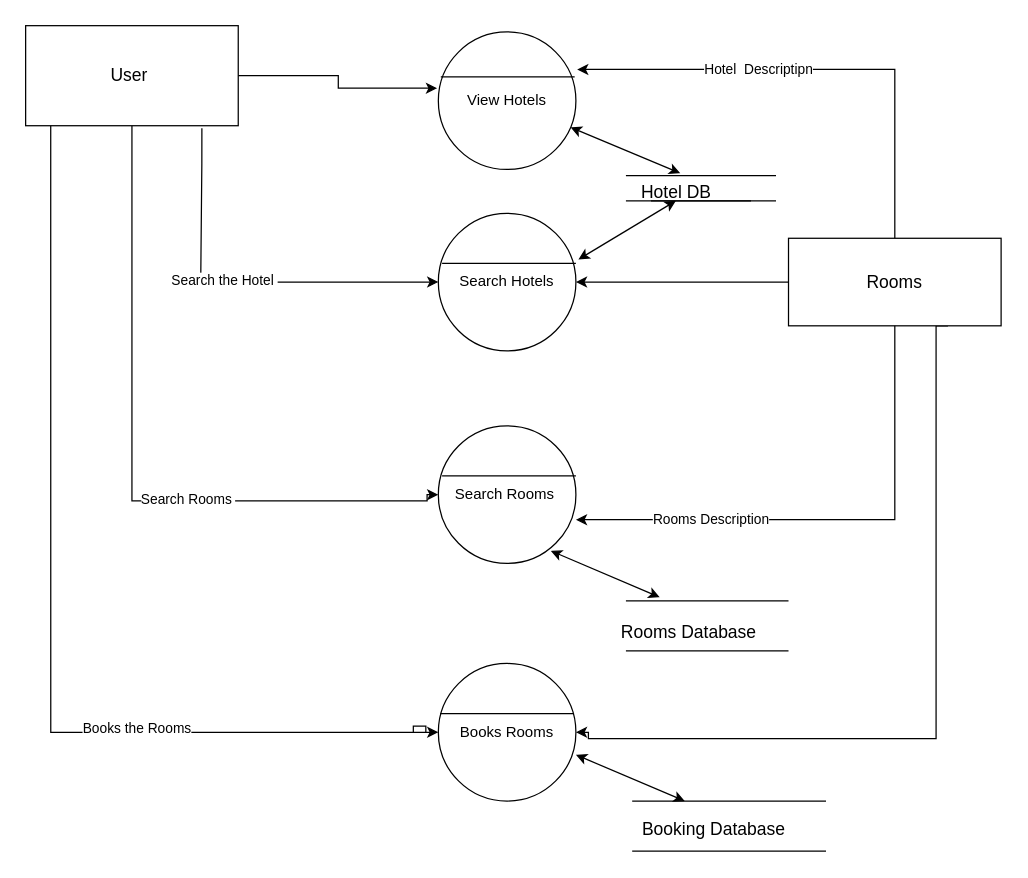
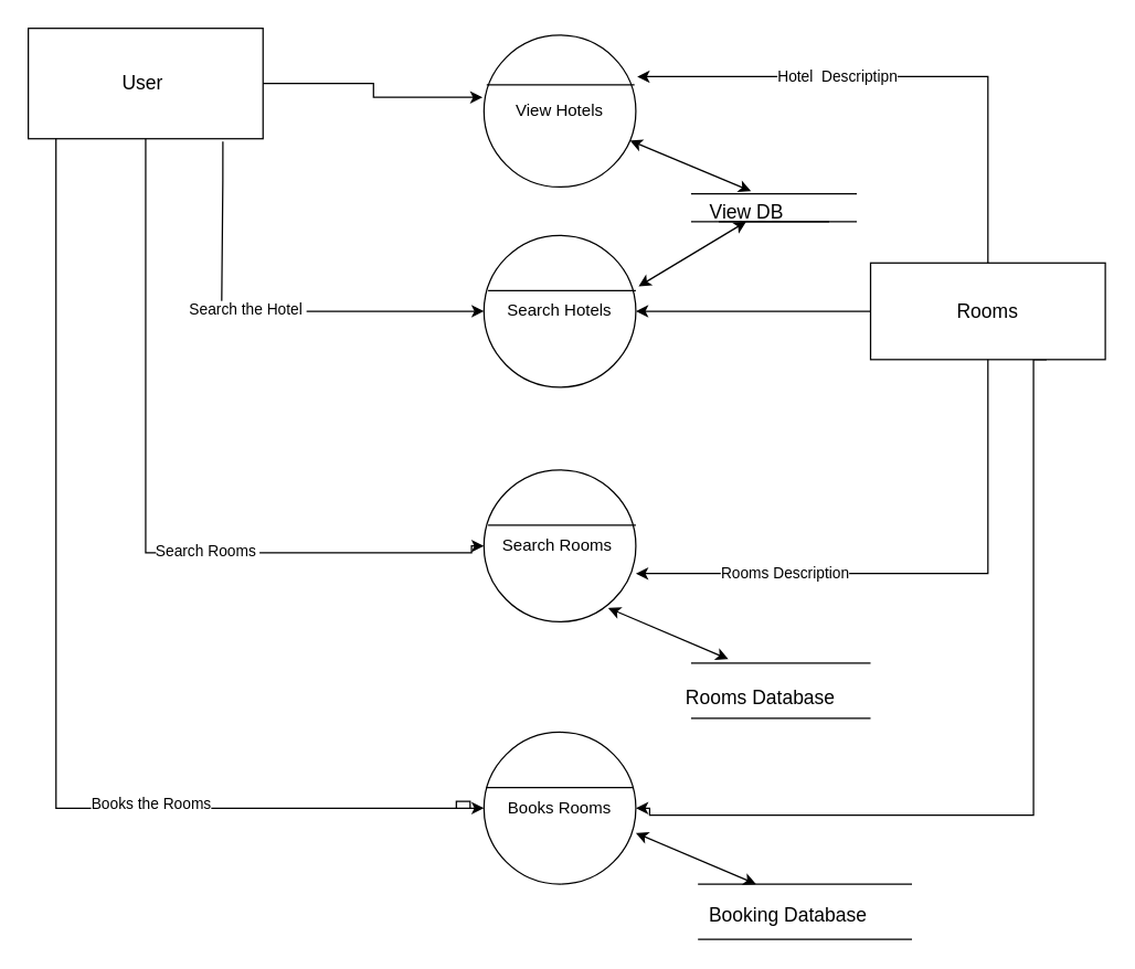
  <mxCell id="0" />
  <mxCell id="1" parent="0" />
  <mxCell id="2" style="edgeStyle=orthogonalEdgeStyle;rounded=0;orthogonalLoop=1;jettySize=auto;html=1;entryX=0;entryY=0.5;entryDx=0;entryDy=0;" edge="1" parent="1" source="4" target="7"><mxGeometry relative="1" as="geometry"><mxPoint x="340" y="400" as="targetPoint" /><Array as="points"><mxPoint x="105" y="400" /><mxPoint x="341" y="400" /><mxPoint x="341" y="395" /></Array></mxGeometry></mxCell>
  <mxCell id="3" value="Search Rooms&amp;nbsp;" style="edgeLabel;html=1;align=center;verticalAlign=middle;resizable=0;points=[];" vertex="1" connectable="0" parent="2"><mxGeometry x="0.25" y="2" relative="1" as="geometry"><mxPoint as="offset" /></mxGeometry></mxCell>
  <mxCell id="4" value="&lt;font style=&quot;font-size: 14px;&quot;&gt;User&amp;nbsp;&lt;/font&gt;" style="rounded=0;whiteSpace=wrap;html=1;" vertex="1" parent="1"><mxGeometry x="20" y="20" width="170" height="80" as="geometry" /></mxCell>
  <mxCell id="5" value="View Hotels" style="ellipse;whiteSpace=wrap;html=1;aspect=fixed;" vertex="1" parent="1"><mxGeometry x="350" y="25" width="110" height="110" as="geometry" /></mxCell>
  <mxCell id="6" value="Search Hotels" style="ellipse;whiteSpace=wrap;html=1;aspect=fixed;" vertex="1" parent="1"><mxGeometry x="350" y="170" width="110" height="110" as="geometry" /></mxCell>
  <mxCell id="7" value="Search Rooms&amp;nbsp;" style="ellipse;whiteSpace=wrap;html=1;aspect=fixed;" vertex="1" parent="1"><mxGeometry x="350" y="340" width="110" height="110" as="geometry" /></mxCell>
  <mxCell id="8" value="Books Rooms" style="ellipse;whiteSpace=wrap;html=1;aspect=fixed;" vertex="1" parent="1"><mxGeometry x="350" y="530" width="110" height="110" as="geometry" /></mxCell>
  <mxCell id="9" value="" style="endArrow=none;html=1;rounded=0;exitX=0.018;exitY=0.327;exitDx=0;exitDy=0;exitPerimeter=0;entryX=0.991;entryY=0.327;entryDx=0;entryDy=0;entryPerimeter=0;" edge="1" parent="1" source="5" target="5"><mxGeometry width="50" height="50" relative="1" as="geometry"><mxPoint x="370" y="110" as="sourcePoint" /><mxPoint x="420" y="60" as="targetPoint" /></mxGeometry></mxCell>
  <mxCell id="10" value="" style="endArrow=none;html=1;rounded=0;exitX=0.018;exitY=0.327;exitDx=0;exitDy=0;exitPerimeter=0;entryX=0.991;entryY=0.327;entryDx=0;entryDy=0;entryPerimeter=0;" edge="1" parent="1"><mxGeometry width="50" height="50" relative="1" as="geometry"><mxPoint x="353" y="210" as="sourcePoint" /><mxPoint x="460" y="210" as="targetPoint" /></mxGeometry></mxCell>
  <mxCell id="11" value="" style="endArrow=none;html=1;rounded=0;exitX=0.018;exitY=0.327;exitDx=0;exitDy=0;exitPerimeter=0;entryX=0.991;entryY=0.327;entryDx=0;entryDy=0;entryPerimeter=0;" edge="1" parent="1"><mxGeometry width="50" height="50" relative="1" as="geometry"><mxPoint x="353" y="380" as="sourcePoint" /><mxPoint x="460" y="380" as="targetPoint" /></mxGeometry></mxCell>
  <mxCell id="12" value="" style="endArrow=none;html=1;rounded=0;exitX=0.018;exitY=0.327;exitDx=0;exitDy=0;exitPerimeter=0;entryX=0.991;entryY=0.327;entryDx=0;entryDy=0;entryPerimeter=0;" edge="1" parent="1"><mxGeometry width="50" height="50" relative="1" as="geometry"><mxPoint x="351.5" y="570" as="sourcePoint" /><mxPoint x="458.5" y="570" as="targetPoint" /></mxGeometry></mxCell>
  <mxCell id="13" style="edgeStyle=orthogonalEdgeStyle;rounded=0;orthogonalLoop=1;jettySize=auto;html=1;entryX=1;entryY=0.5;entryDx=0;entryDy=0;" edge="1" parent="1" source="15" target="6"><mxGeometry relative="1" as="geometry" /></mxCell>
  <mxCell id="14" style="edgeStyle=orthogonalEdgeStyle;rounded=0;orthogonalLoop=1;jettySize=auto;html=1;exitX=0.75;exitY=1;exitDx=0;exitDy=0;entryX=1;entryY=0.5;entryDx=0;entryDy=0;" edge="1" parent="1" source="15" target="8"><mxGeometry relative="1" as="geometry"><mxPoint x="480" y="590" as="targetPoint" /><Array as="points"><mxPoint x="748" y="590" /><mxPoint x="470" y="590" /><mxPoint x="470" y="585" /></Array></mxGeometry></mxCell>
  <mxCell id="15" value="&lt;font style=&quot;font-size: 14px;&quot;&gt;Rooms&lt;/font&gt;" style="rounded=0;whiteSpace=wrap;html=1;" vertex="1" parent="1"><mxGeometry x="630" y="190" width="170" height="70" as="geometry" /></mxCell>
  <mxCell id="16" style="edgeStyle=orthogonalEdgeStyle;rounded=0;orthogonalLoop=1;jettySize=auto;html=1;exitX=0.5;exitY=1;exitDx=0;exitDy=0;entryX=1;entryY=0.682;entryDx=0;entryDy=0;entryPerimeter=0;" edge="1" parent="1" source="15" target="7"><mxGeometry relative="1" as="geometry" /></mxCell>
  <mxCell id="17" value="Rooms Description" style="edgeLabel;html=1;align=center;verticalAlign=middle;resizable=0;points=[];" vertex="1" connectable="0" parent="16"><mxGeometry x="0.475" y="-1" relative="1" as="geometry"><mxPoint as="offset" /></mxGeometry></mxCell>
  <mxCell id="18" value="" style="endArrow=none;html=1;rounded=0;" edge="1" parent="1"><mxGeometry width="50" height="50" relative="1" as="geometry"><mxPoint x="500" y="140" as="sourcePoint" /><mxPoint x="620" y="140" as="targetPoint" /></mxGeometry></mxCell>
  <mxCell id="19" value="" style="endArrow=none;html=1;rounded=0;" edge="1" parent="1"><mxGeometry width="50" height="50" relative="1" as="geometry"><mxPoint x="500" y="160" as="sourcePoint" /><mxPoint x="600" y="160" as="targetPoint" /></mxGeometry></mxCell>
- <mxCell id="20" value="&lt;font style=&quot;font-size: 14px;&quot;&gt;Hotel DB&lt;/font&gt;" style="text;html=1;align=center;verticalAlign=middle;resizable=0;points=[];autosize=1;strokeColor=none;fillColor=none;" vertex="1" parent="1"><mxGeometry x="500" y="138" width="80" height="30" as="geometry" /></mxCell>
+ <mxCell id="20" value="&lt;font style=&quot;font-size: 14px;&quot;&gt;View DB&lt;/font&gt;" style="text;html=1;align=center;verticalAlign=middle;resizable=0;points=[];autosize=1;strokeColor=none;fillColor=none;" vertex="1" parent="1"><mxGeometry x="500" y="138" width="80" height="30" as="geometry" /></mxCell>
  <mxCell id="21" value="" style="endArrow=none;html=1;rounded=0;" edge="1" parent="1"><mxGeometry width="50" height="50" relative="1" as="geometry"><mxPoint x="520" y="160" as="sourcePoint" /><mxPoint x="620" y="160" as="targetPoint" /></mxGeometry></mxCell>
  <mxCell id="22" value="" style="endArrow=none;html=1;rounded=0;" edge="1" parent="1"><mxGeometry width="50" height="50" relative="1" as="geometry"><mxPoint x="500" y="480" as="sourcePoint" /><mxPoint x="630" y="480" as="targetPoint" /></mxGeometry></mxCell>
  <mxCell id="23" value="" style="endArrow=none;html=1;rounded=0;" edge="1" parent="1"><mxGeometry width="50" height="50" relative="1" as="geometry"><mxPoint x="500" y="520" as="sourcePoint" /><mxPoint x="630" y="520" as="targetPoint" /></mxGeometry></mxCell>
  <mxCell id="24" value="" style="endArrow=none;html=1;rounded=0;" edge="1" parent="1"><mxGeometry width="50" height="50" relative="1" as="geometry"><mxPoint x="505" y="640" as="sourcePoint" /><mxPoint x="660" y="640" as="targetPoint" /></mxGeometry></mxCell>
  <mxCell id="25" value="" style="endArrow=none;html=1;rounded=0;" edge="1" parent="1"><mxGeometry width="50" height="50" relative="1" as="geometry"><mxPoint x="505" y="680" as="sourcePoint" /><mxPoint x="660" y="680" as="targetPoint" /></mxGeometry></mxCell>
  <mxCell id="26" value="" style="endArrow=classic;startArrow=classic;html=1;rounded=0;exitX=0.543;exitY=0;exitDx=0;exitDy=0;exitPerimeter=0;" edge="1" parent="1" source="20" target="5"><mxGeometry width="50" height="50" relative="1" as="geometry"><mxPoint x="370" y="310" as="sourcePoint" /><mxPoint x="420" y="260" as="targetPoint" /></mxGeometry></mxCell>
  <mxCell id="27" value="" style="endArrow=classic;startArrow=classic;html=1;rounded=0;exitX=0.543;exitY=0;exitDx=0;exitDy=0;exitPerimeter=0;" edge="1" parent="1"><mxGeometry width="50" height="50" relative="1" as="geometry"><mxPoint x="527" y="477" as="sourcePoint" /><mxPoint x="440" y="440" as="targetPoint" /></mxGeometry></mxCell>
  <mxCell id="28" value="" style="endArrow=classic;startArrow=classic;html=1;rounded=0;exitX=0.543;exitY=0;exitDx=0;exitDy=0;exitPerimeter=0;" edge="1" parent="1"><mxGeometry width="50" height="50" relative="1" as="geometry"><mxPoint x="547" y="640" as="sourcePoint" /><mxPoint x="460" y="603" as="targetPoint" /></mxGeometry></mxCell>
  <mxCell id="29" value="&lt;font style=&quot;font-size: 14px;&quot;&gt;Rooms Database&lt;/font&gt;" style="text;html=1;align=center;verticalAlign=middle;resizable=0;points=[];autosize=1;strokeColor=none;fillColor=none;" vertex="1" parent="1"><mxGeometry x="485" y="490" width="130" height="30" as="geometry" /></mxCell>
  <mxCell id="30" value="" style="endArrow=classic;startArrow=classic;html=1;rounded=0;entryX=1.018;entryY=0.336;entryDx=0;entryDy=0;entryPerimeter=0;" edge="1" parent="1" target="6"><mxGeometry width="50" height="50" relative="1" as="geometry"><mxPoint x="540" y="160" as="sourcePoint" /><mxPoint x="466" y="111" as="targetPoint" /></mxGeometry></mxCell>
  <mxCell id="31" value="&lt;font style=&quot;font-size: 14px;&quot;&gt;Booking Database&lt;/font&gt;" style="text;html=1;align=center;verticalAlign=middle;resizable=0;points=[];autosize=1;strokeColor=none;fillColor=none;" vertex="1" parent="1"><mxGeometry x="500" y="648" width="140" height="30" as="geometry" /></mxCell>
  <mxCell id="32" style="edgeStyle=orthogonalEdgeStyle;rounded=0;orthogonalLoop=1;jettySize=auto;html=1;entryX=1.009;entryY=0.273;entryDx=0;entryDy=0;entryPerimeter=0;" edge="1" parent="1" source="15" target="5"><mxGeometry relative="1" as="geometry"><Array as="points"><mxPoint x="715" y="55" /></Array></mxGeometry></mxCell>
  <mxCell id="33" value="Hotel&amp;nbsp; Descriptipn" style="edgeLabel;html=1;align=center;verticalAlign=middle;resizable=0;points=[];" vertex="1" connectable="0" parent="32"><mxGeometry x="0.255" y="-1" relative="1" as="geometry"><mxPoint as="offset" /></mxGeometry></mxCell>
  <mxCell id="34" style="edgeStyle=orthogonalEdgeStyle;rounded=0;orthogonalLoop=1;jettySize=auto;html=1;entryX=-0.009;entryY=0.409;entryDx=0;entryDy=0;entryPerimeter=0;" edge="1" parent="1" source="4" target="5"><mxGeometry relative="1" as="geometry" /></mxCell>
  <mxCell id="35" style="edgeStyle=orthogonalEdgeStyle;rounded=0;orthogonalLoop=1;jettySize=auto;html=1;exitX=0.829;exitY=1.025;exitDx=0;exitDy=0;exitPerimeter=0;" edge="1" parent="1" source="4" target="6"><mxGeometry relative="1" as="geometry"><mxPoint x="160" y="130" as="sourcePoint" /><mxPoint x="320" y="240" as="targetPoint" /><Array as="points"><mxPoint x="161" y="130" /><mxPoint x="160" y="225" /></Array></mxGeometry></mxCell>
  <mxCell id="36" value="Search the Hotel&amp;nbsp;" style="edgeLabel;html=1;align=center;verticalAlign=middle;resizable=0;points=[];" vertex="1" connectable="0" parent="35"><mxGeometry x="-0.094" y="2" relative="1" as="geometry"><mxPoint as="offset" /></mxGeometry></mxCell>
  <mxCell id="37" value="" style="endArrow=classic;html=1;rounded=0;exitX=0.118;exitY=1;exitDx=0;exitDy=0;exitPerimeter=0;edgeStyle=orthogonalEdgeStyle;entryX=0;entryY=0.5;entryDx=0;entryDy=0;entryPerimeter=0;" edge="1" parent="1" source="4" target="8"><mxGeometry width="50" height="50" relative="1" as="geometry"><mxPoint x="370" y="330" as="sourcePoint" /><mxPoint x="350" y="590" as="targetPoint" /><Array as="points"><mxPoint x="40" y="585" /><mxPoint x="340" y="585" /><mxPoint x="340" y="580" /><mxPoint x="330" y="580" /><mxPoint x="330" y="585" /></Array></mxGeometry></mxCell>
  <mxCell id="38" value="Books the Rooms" style="edgeLabel;html=1;align=center;verticalAlign=middle;resizable=0;points=[];" vertex="1" connectable="0" parent="37"><mxGeometry x="0.341" y="4" relative="1" as="geometry"><mxPoint as="offset" /></mxGeometry></mxCell>
